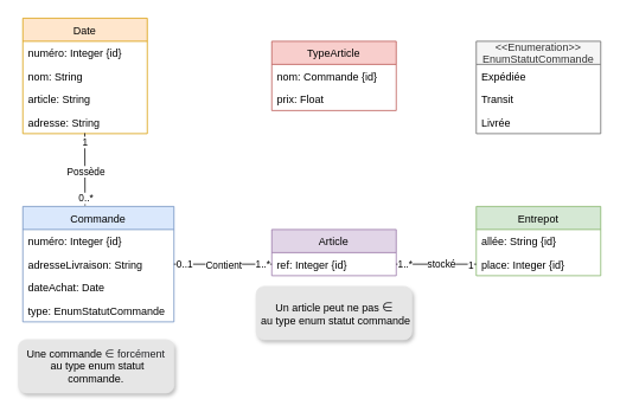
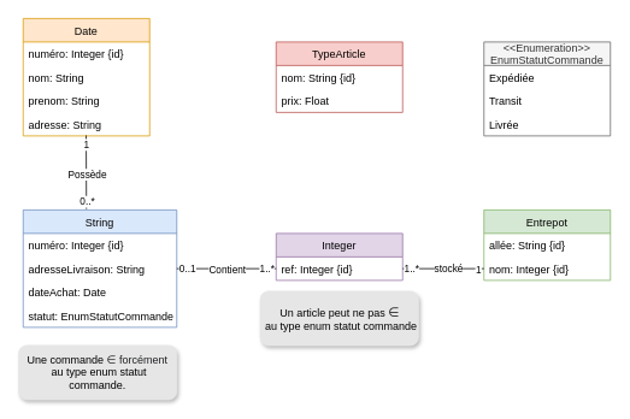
  <mxCell id="0" />
  <mxCell id="1" parent="0" />
  <mxCell id="2" value="Date" style="swimlane;fontStyle=0;childLayout=stackLayout;horizontal=1;startSize=26;fillColor=#ffe6cc;horizontalStack=0;resizeParent=1;resizeParentMax=0;resizeLast=0;collapsible=1;marginBottom=0;strokeColor=#d79b00;" parent="1" vertex="1"><mxGeometry x="25" y="20" width="140" height="130" as="geometry" /></mxCell>
  <mxCell id="3" value="numéro: Integer {id}" style="text;strokeColor=none;fillColor=none;align=left;verticalAlign=top;spacingLeft=4;spacingRight=4;overflow=hidden;rotatable=0;points=[[0,0.5],[1,0.5]];portConstraint=eastwest;" parent="2" vertex="1"><mxGeometry y="26" width="140" height="26" as="geometry" /></mxCell>
  <mxCell id="4" value="nom: String" style="text;strokeColor=none;fillColor=none;align=left;verticalAlign=top;spacingLeft=4;spacingRight=4;overflow=hidden;rotatable=0;points=[[0,0.5],[1,0.5]];portConstraint=eastwest;" parent="2" vertex="1"><mxGeometry y="52" width="140" height="26" as="geometry" /></mxCell>
- <mxCell id="5" value="article: String" style="text;strokeColor=none;fillColor=none;align=left;verticalAlign=top;spacingLeft=4;spacingRight=4;overflow=hidden;rotatable=0;points=[[0,0.5],[1,0.5]];portConstraint=eastwest;" parent="2" vertex="1"><mxGeometry y="78" width="140" height="26" as="geometry" /></mxCell>
+ <mxCell id="5" value="prenom: String" style="text;strokeColor=none;fillColor=none;align=left;verticalAlign=top;spacingLeft=4;spacingRight=4;overflow=hidden;rotatable=0;points=[[0,0.5],[1,0.5]];portConstraint=eastwest;" parent="2" vertex="1"><mxGeometry y="78" width="140" height="26" as="geometry" /></mxCell>
  <mxCell id="6" value="adresse: String" style="text;strokeColor=none;fillColor=none;align=left;verticalAlign=top;spacingLeft=4;spacingRight=4;overflow=hidden;rotatable=0;points=[[0,0.5],[1,0.5]];portConstraint=eastwest;" parent="2" vertex="1"><mxGeometry y="104" width="140" height="26" as="geometry" /></mxCell>
- <mxCell id="7" value="Article" style="swimlane;fontStyle=0;childLayout=stackLayout;horizontal=1;startSize=26;fillColor=#e1d5e7;horizontalStack=0;resizeParent=1;resizeParentMax=0;resizeLast=0;collapsible=1;marginBottom=0;strokeColor=#9673a6;" parent="1" vertex="1"><mxGeometry x="305" y="258" width="140" height="52" as="geometry" /></mxCell>
+ <mxCell id="7" value="Integer" style="swimlane;fontStyle=0;childLayout=stackLayout;horizontal=1;startSize=26;fillColor=#e1d5e7;horizontalStack=0;resizeParent=1;resizeParentMax=0;resizeLast=0;collapsible=1;marginBottom=0;strokeColor=#9673a6;" parent="1" vertex="1"><mxGeometry x="305" y="258" width="140" height="52" as="geometry" /></mxCell>
  <mxCell id="8" value="ref: Integer {id}" style="text;strokeColor=none;fillColor=none;align=left;verticalAlign=top;spacingLeft=4;spacingRight=4;overflow=hidden;rotatable=0;points=[[0,0.5],[1,0.5]];portConstraint=eastwest;" parent="7" vertex="1"><mxGeometry y="26" width="140" height="26" as="geometry" /></mxCell>
  <mxCell id="9" value="Entrepot" style="swimlane;fontStyle=0;childLayout=stackLayout;horizontal=1;startSize=26;fillColor=#d5e8d4;horizontalStack=0;resizeParent=1;resizeParentMax=0;resizeLast=0;collapsible=1;marginBottom=0;strokeColor=#82b366;" parent="1" vertex="1"><mxGeometry x="535" y="232" width="140" height="78" as="geometry" /></mxCell>
  <mxCell id="10" value="allée: String {id}" style="text;strokeColor=none;fillColor=none;align=left;verticalAlign=top;spacingLeft=4;spacingRight=4;overflow=hidden;rotatable=0;points=[[0,0.5],[1,0.5]];portConstraint=eastwest;" parent="9" vertex="1"><mxGeometry y="26" width="140" height="26" as="geometry" /></mxCell>
- <mxCell id="11" value="place: Integer {id}" style="text;strokeColor=none;fillColor=none;align=left;verticalAlign=top;spacingLeft=4;spacingRight=4;overflow=hidden;rotatable=0;points=[[0,0.5],[1,0.5]];portConstraint=eastwest;" parent="9" vertex="1"><mxGeometry y="52" width="140" height="26" as="geometry" /></mxCell>
- <mxCell id="12" value="Commande" style="swimlane;fontStyle=0;childLayout=stackLayout;horizontal=1;startSize=26;fillColor=#dae8fc;horizontalStack=0;resizeParent=1;resizeParentMax=0;resizeLast=0;collapsible=1;marginBottom=0;strokeColor=#6c8ebf;" parent="1" vertex="1"><mxGeometry x="25" y="232" width="170" height="130" as="geometry" /></mxCell>
+ <mxCell id="11" value="nom: Integer {id}" style="text;strokeColor=none;fillColor=none;align=left;verticalAlign=top;spacingLeft=4;spacingRight=4;overflow=hidden;rotatable=0;points=[[0,0.5],[1,0.5]];portConstraint=eastwest;" parent="9" vertex="1"><mxGeometry y="52" width="140" height="26" as="geometry" /></mxCell>
+ <mxCell id="12" value="String" style="swimlane;fontStyle=0;childLayout=stackLayout;horizontal=1;startSize=26;fillColor=#dae8fc;horizontalStack=0;resizeParent=1;resizeParentMax=0;resizeLast=0;collapsible=1;marginBottom=0;strokeColor=#6c8ebf;" parent="1" vertex="1"><mxGeometry x="25" y="232" width="170" height="130" as="geometry" /></mxCell>
  <mxCell id="13" value="numéro: Integer {id}" style="text;strokeColor=none;fillColor=none;align=left;verticalAlign=top;spacingLeft=4;spacingRight=4;overflow=hidden;rotatable=0;points=[[0,0.5],[1,0.5]];portConstraint=eastwest;" parent="12" vertex="1"><mxGeometry y="26" width="170" height="26" as="geometry" /></mxCell>
  <mxCell id="14" value="adresseLivraison: String" style="text;strokeColor=none;fillColor=none;align=left;verticalAlign=top;spacingLeft=4;spacingRight=4;overflow=hidden;rotatable=0;points=[[0,0.5],[1,0.5]];portConstraint=eastwest;" parent="12" vertex="1"><mxGeometry y="52" width="170" height="26" as="geometry" /></mxCell>
  <mxCell id="15" value="dateAchat: Date" style="text;strokeColor=none;fillColor=none;align=left;verticalAlign=top;spacingLeft=4;spacingRight=4;overflow=hidden;rotatable=0;points=[[0,0.5],[1,0.5]];portConstraint=eastwest;" parent="12" vertex="1"><mxGeometry y="78" width="170" height="26" as="geometry" /></mxCell>
- <mxCell id="16" value="type: EnumStatutCommande" style="text;strokeColor=none;fillColor=none;align=left;verticalAlign=top;spacingLeft=4;spacingRight=4;overflow=hidden;rotatable=0;points=[[0,0.5],[1,0.5]];portConstraint=eastwest;" parent="12" vertex="1"><mxGeometry y="104" width="170" height="26" as="geometry" /></mxCell>
+ <mxCell id="16" value="statut: EnumStatutCommande" style="text;strokeColor=none;fillColor=none;align=left;verticalAlign=top;spacingLeft=4;spacingRight=4;overflow=hidden;rotatable=0;points=[[0,0.5],[1,0.5]];portConstraint=eastwest;" parent="12" vertex="1"><mxGeometry y="104" width="170" height="26" as="geometry" /></mxCell>
  <mxCell id="17" value="" style="endArrow=none;html=1;exitX=1;exitY=0.5;exitDx=0;exitDy=0;entryX=0;entryY=0.5;entryDx=0;entryDy=0;" parent="1" edge="1"><mxGeometry width="50" height="50" relative="1" as="geometry"><mxPoint x="195" y="297" as="sourcePoint" /><mxPoint x="305" y="297" as="targetPoint" /></mxGeometry></mxCell>
  <mxCell id="18" value="Contient" style="edgeLabel;html=1;align=center;verticalAlign=middle;resizable=0;points=[];" parent="17" vertex="1" connectable="0"><mxGeometry x="-0.126" y="-3" relative="1" as="geometry"><mxPoint x="7" y="-3" as="offset" /></mxGeometry></mxCell>
  <mxCell id="19" value="0..1" style="edgeLabel;html=1;align=center;verticalAlign=middle;resizable=0;points=[];" parent="17" vertex="1" connectable="0"><mxGeometry x="-0.861" y="1" relative="1" as="geometry"><mxPoint x="3" as="offset" /></mxGeometry></mxCell>
  <mxCell id="20" value="1..*" style="edgeLabel;html=1;align=center;verticalAlign=middle;resizable=0;points=[];" parent="17" vertex="1" connectable="0"><mxGeometry x="0.858" y="1" relative="1" as="geometry"><mxPoint x="-2.33" as="offset" /></mxGeometry></mxCell>
  <mxCell id="21" value="" style="endArrow=none;html=1;exitX=1;exitY=0.5;exitDx=0;exitDy=0;" parent="1" target="11" edge="1"><mxGeometry width="50" height="50" relative="1" as="geometry"><mxPoint x="445" y="297" as="sourcePoint" /><mxPoint x="385" y="162" as="targetPoint" /></mxGeometry></mxCell>
  <mxCell id="22" value="stocké" style="edgeLabel;html=1;align=center;verticalAlign=middle;resizable=0;points=[];" parent="21" vertex="1" connectable="0"><mxGeometry x="-0.178" relative="1" as="geometry"><mxPoint x="13" y="-1" as="offset" /></mxGeometry></mxCell>
  <mxCell id="23" value="1" style="edgeLabel;html=1;align=center;verticalAlign=middle;resizable=0;points=[];" parent="21" vertex="1" connectable="0"><mxGeometry x="0.838" relative="1" as="geometry"><mxPoint as="offset" /></mxGeometry></mxCell>
  <mxCell id="24" value="1..*" style="edgeLabel;html=1;align=center;verticalAlign=middle;resizable=0;points=[];" parent="21" vertex="1" connectable="0"><mxGeometry x="-0.883" y="1" relative="1" as="geometry"><mxPoint x="4.67" as="offset" /></mxGeometry></mxCell>
  <mxCell id="25" value="&lt;&lt;Enumeration&gt;&gt;&#10;EnumStatutCommande" style="swimlane;fontStyle=0;childLayout=stackLayout;horizontal=1;startSize=26;fillColor=#f5f5f5;horizontalStack=0;resizeParent=1;resizeParentMax=0;resizeLast=0;collapsible=1;marginBottom=0;strokeColor=#666666;fontColor=#333333;" parent="1" vertex="1"><mxGeometry x="535" y="46" width="140" height="104" as="geometry" /></mxCell>
  <mxCell id="26" value="Expédiée" style="text;strokeColor=none;fillColor=none;align=left;verticalAlign=top;spacingLeft=4;spacingRight=4;overflow=hidden;rotatable=0;points=[[0,0.5],[1,0.5]];portConstraint=eastwest;" parent="25" vertex="1"><mxGeometry y="26" width="140" height="26" as="geometry" /></mxCell>
  <mxCell id="27" value="Transit" style="text;strokeColor=none;fillColor=none;align=left;verticalAlign=top;spacingLeft=4;spacingRight=4;overflow=hidden;rotatable=0;points=[[0,0.5],[1,0.5]];portConstraint=eastwest;" parent="25" vertex="1"><mxGeometry y="52" width="140" height="26" as="geometry" /></mxCell>
  <mxCell id="28" value="Livrée" style="text;strokeColor=none;fillColor=none;align=left;verticalAlign=top;spacingLeft=4;spacingRight=4;overflow=hidden;rotatable=0;points=[[0,0.5],[1,0.5]];portConstraint=eastwest;" parent="25" vertex="1"><mxGeometry y="78" width="140" height="26" as="geometry" /></mxCell>
  <mxCell id="29" value="TypeArticle" style="swimlane;fontStyle=0;childLayout=stackLayout;horizontal=1;startSize=26;fillColor=#f8cecc;horizontalStack=0;resizeParent=1;resizeParentMax=0;resizeLast=0;collapsible=1;marginBottom=0;strokeColor=#b85450;" parent="1" vertex="1"><mxGeometry x="305" y="46" width="140" height="78" as="geometry" /></mxCell>
- <mxCell id="30" value="nom: Commande {id}" style="text;strokeColor=none;fillColor=none;align=left;verticalAlign=top;spacingLeft=4;spacingRight=4;overflow=hidden;rotatable=0;points=[[0,0.5],[1,0.5]];portConstraint=eastwest;" parent="29" vertex="1"><mxGeometry y="26" width="140" height="26" as="geometry" /></mxCell>
+ <mxCell id="30" value="nom: String {id}" style="text;strokeColor=none;fillColor=none;align=left;verticalAlign=top;spacingLeft=4;spacingRight=4;overflow=hidden;rotatable=0;points=[[0,0.5],[1,0.5]];portConstraint=eastwest;" parent="29" vertex="1"><mxGeometry y="26" width="140" height="26" as="geometry" /></mxCell>
  <mxCell id="31" value="prix: Float" style="text;strokeColor=none;fillColor=none;align=left;verticalAlign=top;spacingLeft=4;spacingRight=4;overflow=hidden;rotatable=0;points=[[0,0.5],[1,0.5]];portConstraint=eastwest;" parent="29" vertex="1"><mxGeometry y="52" width="140" height="26" as="geometry" /></mxCell>
  <mxCell id="32" value="" style="endArrow=none;html=1;entryX=0.498;entryY=0.979;entryDx=0;entryDy=0;entryPerimeter=0;" parent="1" target="6" edge="1"><mxGeometry width="50" height="50" relative="1" as="geometry"><mxPoint x="95" y="231" as="sourcePoint" /><mxPoint x="95.84" y="187.012" as="targetPoint" /></mxGeometry></mxCell>
  <mxCell id="33" value="Possède" style="edgeLabel;html=1;align=center;verticalAlign=middle;resizable=0;points=[];" parent="32" vertex="1" connectable="0"><mxGeometry x="-0.515" relative="1" as="geometry"><mxPoint x="0.07" y="-19" as="offset" /></mxGeometry></mxCell>
  <mxCell id="34" value="1" style="edgeLabel;html=1;align=center;verticalAlign=middle;resizable=0;points=[];" parent="32" vertex="1" connectable="0"><mxGeometry x="0.762" relative="1" as="geometry"><mxPoint as="offset" /></mxGeometry></mxCell>
  <mxCell id="35" value="0..*" style="edgeLabel;html=1;align=center;verticalAlign=middle;resizable=0;points=[];" parent="32" vertex="1" connectable="0"><mxGeometry x="-0.866" relative="1" as="geometry"><mxPoint x="0.02" y="-3.76" as="offset" /></mxGeometry></mxCell>
  <mxCell id="36" value="Une commande&amp;nbsp;&lt;span style=&quot;color: rgb(32 , 33 , 36) ; font-family: &amp;#34;arial&amp;#34; , sans-serif ; text-align: left&quot;&gt;∈ &lt;font style=&quot;font-size: 12px&quot;&gt;forcément&lt;/font&gt;&lt;/span&gt;&lt;br&gt;&amp;nbsp;au type enum statut commande." style="shape=ext;rounded=1;html=1;whiteSpace=wrap;fillColor=#E6E6E6;shadow=1;strokeColor=#E6E6E6;" parent="1" vertex="1"><mxGeometry x="20" y="382" width="175" height="60" as="geometry" /></mxCell>
  <mxCell id="37" value="Un article peut ne pas&amp;nbsp;&lt;span style=&quot;color: rgb(32 , 33 , 36) ; font-family: &amp;#34;arial&amp;#34; , sans-serif ; font-size: 14px ; text-align: left&quot;&gt;∈&lt;/span&gt;&lt;br&gt;&amp;nbsp;au type enum statut commande" style="shape=ext;rounded=1;html=1;whiteSpace=wrap;fillColor=#E6E6E6;shadow=1;strokeColor=#E6E6E6;" parent="1" vertex="1"><mxGeometry x="287.5" y="322" width="175" height="60" as="geometry" /></mxCell>
